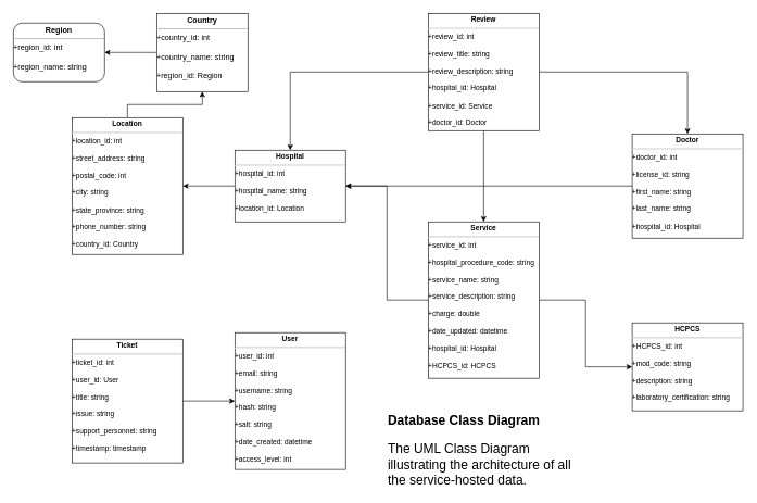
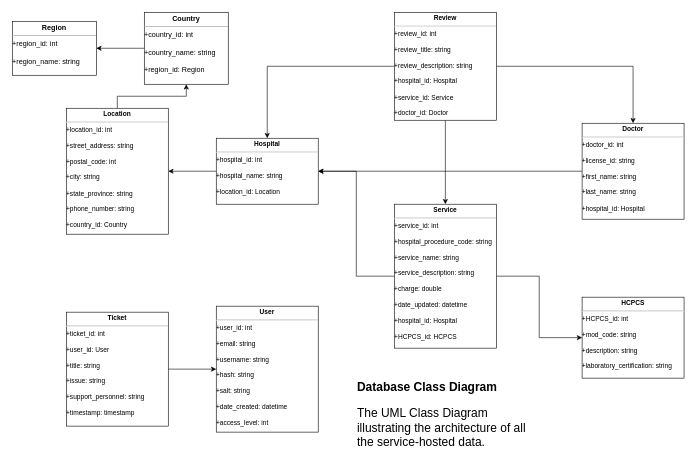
  <mxCell id="0" />
  <mxCell id="1" parent="0" />
- <mxCell id="2" value="&lt;p style=&quot;margin: 0px ; margin-top: 4px ; text-align: center&quot;&gt;&lt;b&gt;Region&lt;/b&gt;&lt;/p&gt;&lt;hr size=&quot;1&quot;&gt;&lt;div style=&quot;height: 2px&quot;&gt;+region_id: int&lt;br&gt;&lt;br&gt;+region_name: string&lt;/div&gt;&lt;div style=&quot;height: 2px&quot;&gt;&lt;br&gt;&lt;br&gt;&lt;/div&gt;&lt;div style=&quot;height: 2px&quot;&gt;&lt;br&gt;&lt;/div&gt;" style="verticalAlign=top;align=left;overflow=fill;fontSize=12;fontFamily=Helvetica;html=1;rounded=1;" vertex="1" parent="1"><mxGeometry x="20" y="35" width="140" height="90" as="geometry" /></mxCell>
+ <mxCell id="2" value="&lt;p style=&quot;margin: 0px ; margin-top: 4px ; text-align: center&quot;&gt;&lt;b&gt;Region&lt;/b&gt;&lt;/p&gt;&lt;hr size=&quot;1&quot;&gt;&lt;div style=&quot;height: 2px&quot;&gt;+region_id: int&lt;br&gt;&lt;br&gt;+region_name: string&lt;/div&gt;&lt;div style=&quot;height: 2px&quot;&gt;&lt;br&gt;&lt;br&gt;&lt;/div&gt;&lt;div style=&quot;height: 2px&quot;&gt;&lt;br&gt;&lt;/div&gt;" style="verticalAlign=top;align=left;overflow=fill;fontSize=12;fontFamily=Helvetica;html=1;" vertex="1" parent="1"><mxGeometry x="20" y="35" width="140" height="90" as="geometry" /></mxCell>
  <mxCell id="3" style="edgeStyle=orthogonalEdgeStyle;rounded=0;orthogonalLoop=1;jettySize=auto;html=1;" edge="1" parent="1" source="4" target="2"><mxGeometry relative="1" as="geometry" /></mxCell>
  <mxCell id="4" value="&lt;p style=&quot;margin: 0px ; margin-top: 4px ; text-align: center&quot;&gt;&lt;b&gt;Country&lt;/b&gt;&lt;/p&gt;&lt;hr size=&quot;1&quot;&gt;&lt;div style=&quot;height: 2px&quot;&gt;+country_id: int&lt;br&gt;&lt;br&gt;+country_name: string&lt;br&gt;&lt;br&gt;+region_id: Region&lt;/div&gt;&lt;div style=&quot;height: 2px&quot;&gt;&lt;br&gt;&lt;br&gt;&lt;/div&gt;&lt;div style=&quot;height: 2px&quot;&gt;&lt;br&gt;&lt;/div&gt;" style="verticalAlign=top;align=left;overflow=fill;fontSize=12;fontFamily=Helvetica;html=1;" vertex="1" parent="1"><mxGeometry x="240" width="140" height="120" as="geometry" y="20" /></mxCell>
  <mxCell id="5" style="edgeStyle=orthogonalEdgeStyle;rounded=0;orthogonalLoop=1;jettySize=auto;html=1;fontSize=11;" edge="1" parent="1" source="6" target="4"><mxGeometry relative="1" as="geometry" /></mxCell>
  <mxCell id="6" value="&lt;p style=&quot;margin: 4px 0px 0px ; text-align: center ; font-size: 11px&quot;&gt;&lt;b style=&quot;font-size: 11px&quot;&gt;Location&lt;/b&gt;&lt;/p&gt;&lt;hr style=&quot;font-size: 11px&quot;&gt;&lt;div style=&quot;height: 2px ; font-size: 11px&quot;&gt;+location_id: int&lt;br style=&quot;font-size: 11px&quot;&gt;&lt;br style=&quot;font-size: 11px&quot;&gt;+street_address: string&lt;br style=&quot;font-size: 11px&quot;&gt;&lt;br style=&quot;font-size: 11px&quot;&gt;+postal_code: int&lt;br style=&quot;font-size: 11px&quot;&gt;&lt;br style=&quot;font-size: 11px&quot;&gt;+city: string&lt;br&gt;&lt;br&gt;+state_province: string&lt;br&gt;&lt;br&gt;+phone_number: string&lt;br&gt;&lt;br&gt;+country_id: Country&lt;/div&gt;" style="verticalAlign=top;align=left;overflow=fill;fontSize=11;fontFamily=Helvetica;html=1;" vertex="1" parent="1"><mxGeometry x="110" y="180" width="170" height="210" as="geometry" /></mxCell>
  <mxCell id="7" style="edgeStyle=orthogonalEdgeStyle;rounded=0;orthogonalLoop=1;jettySize=auto;html=1;fontSize=11;" edge="1" parent="1" source="8" target="6"><mxGeometry relative="1" as="geometry" /></mxCell>
  <mxCell id="8" value="&lt;p style=&quot;margin: 4px 0px 0px ; text-align: center ; font-size: 11px&quot;&gt;&lt;b&gt;Hospital&lt;/b&gt;&lt;/p&gt;&lt;hr style=&quot;font-size: 11px&quot;&gt;&lt;div style=&quot;height: 2px ; font-size: 11px&quot;&gt;+hospital_id: int&lt;br style=&quot;font-size: 11px&quot;&gt;&lt;br style=&quot;font-size: 11px&quot;&gt;+hospital_name: string&lt;br style=&quot;font-size: 11px&quot;&gt;&lt;br style=&quot;font-size: 11px&quot;&gt;+location_id: Location&lt;br&gt;&lt;/div&gt;" style="verticalAlign=top;align=left;overflow=fill;fontSize=11;fontFamily=Helvetica;html=1;" vertex="1" parent="1"><mxGeometry x="360" y="230" width="170" height="110" as="geometry" /></mxCell>
  <mxCell id="9" style="edgeStyle=orthogonalEdgeStyle;rounded=0;orthogonalLoop=1;jettySize=auto;html=1;fontSize=11;" edge="1" parent="1" source="11" target="8"><mxGeometry relative="1" as="geometry" /></mxCell>
  <mxCell id="10" style="edgeStyle=orthogonalEdgeStyle;rounded=0;orthogonalLoop=1;jettySize=auto;html=1;fontSize=11;" edge="1" parent="1" source="11" target="21"><mxGeometry relative="1" as="geometry" /></mxCell>
  <mxCell id="11" value="&lt;p style=&quot;margin: 4px 0px 0px ; text-align: center ; font-size: 11px&quot;&gt;&lt;b&gt;Service&lt;/b&gt;&lt;/p&gt;&lt;hr style=&quot;font-size: 11px&quot;&gt;&lt;div style=&quot;height: 2px ; font-size: 11px&quot;&gt;+service_id: int&lt;br style=&quot;font-size: 11px&quot;&gt;&lt;br style=&quot;font-size: 11px&quot;&gt;+hospital_procedure_code: string&lt;br style=&quot;font-size: 11px&quot;&gt;&lt;br style=&quot;font-size: 11px&quot;&gt;+service_name: string&lt;br style=&quot;font-size: 11px&quot;&gt;&lt;br style=&quot;font-size: 11px&quot;&gt;+service_description: string&lt;br&gt;&lt;br&gt;+charge: double&lt;br&gt;&lt;br&gt;+date_updated: datetime&lt;br&gt;&lt;br&gt;+hospital_id: Hospital&lt;br&gt;&lt;br&gt;+HCPCS_id: HCPCS&lt;/div&gt;&lt;div style=&quot;height: 2px ; font-size: 11px&quot;&gt;&lt;br&gt;&lt;/div&gt;" style="verticalAlign=top;align=left;overflow=fill;fontSize=11;fontFamily=Helvetica;html=1;" vertex="1" parent="1"><mxGeometry x="657" y="340" width="170" height="240" as="geometry" /></mxCell>
  <mxCell id="12" style="edgeStyle=orthogonalEdgeStyle;rounded=0;orthogonalLoop=1;jettySize=auto;html=1;fontSize=11;" edge="1" parent="1" source="13" target="8"><mxGeometry relative="1" as="geometry" /></mxCell>
  <mxCell id="13" value="&lt;p style=&quot;margin: 4px 0px 0px ; text-align: center ; font-size: 11px&quot;&gt;&lt;b&gt;Doctor&lt;/b&gt;&lt;/p&gt;&lt;hr style=&quot;font-size: 11px&quot;&gt;&lt;div style=&quot;height: 2px ; font-size: 11px&quot;&gt;+doctor_id: int&lt;br style=&quot;font-size: 11px&quot;&gt;&lt;br style=&quot;font-size: 11px&quot;&gt;+license_id: string&lt;br style=&quot;font-size: 11px&quot;&gt;&lt;br style=&quot;font-size: 11px&quot;&gt;+first_name: string&lt;br style=&quot;font-size: 11px&quot;&gt;&lt;br style=&quot;font-size: 11px&quot;&gt;+last_name: string&lt;br&gt;&lt;br&gt;+hospital_id: Hospital&lt;br&gt;&lt;/div&gt;" style="verticalAlign=top;align=left;overflow=fill;fontSize=11;fontFamily=Helvetica;html=1;" vertex="1" parent="1"><mxGeometry x="970" y="205" width="170" height="160" as="geometry" /></mxCell>
  <mxCell id="14" style="edgeStyle=orthogonalEdgeStyle;rounded=0;orthogonalLoop=1;jettySize=auto;html=1;fontSize=11;" edge="1" parent="1" source="15" target="20"><mxGeometry relative="1" as="geometry" /></mxCell>
  <mxCell id="15" value="&lt;p style=&quot;margin: 4px 0px 0px ; text-align: center ; font-size: 11px&quot;&gt;&lt;b style=&quot;font-size: 11px&quot;&gt;Ticket&lt;/b&gt;&lt;/p&gt;&lt;hr style=&quot;font-size: 11px&quot;&gt;&lt;div style=&quot;height: 2px ; font-size: 11px&quot;&gt;+ticket_id: int&lt;br style=&quot;font-size: 11px&quot;&gt;&lt;br style=&quot;font-size: 11px&quot;&gt;+user_id: User&lt;br style=&quot;font-size: 11px&quot;&gt;&lt;br style=&quot;font-size: 11px&quot;&gt;+title: string&lt;br style=&quot;font-size: 11px&quot;&gt;&lt;br style=&quot;font-size: 11px&quot;&gt;+issue: string&lt;br&gt;&lt;br&gt;+support_personnel: string&lt;br&gt;&lt;br&gt;+timestamp: timestamp&lt;br&gt;&lt;/div&gt;" style="verticalAlign=top;align=left;overflow=fill;fontSize=11;fontFamily=Helvetica;html=1;" vertex="1" parent="1"><mxGeometry x="110" y="520" width="170" height="190" as="geometry" /></mxCell>
  <mxCell id="16" style="edgeStyle=orthogonalEdgeStyle;rounded=0;orthogonalLoop=1;jettySize=auto;html=1;fontSize=11;" edge="1" parent="1" source="19" target="13"><mxGeometry relative="1" as="geometry" /></mxCell>
  <mxCell id="17" style="edgeStyle=orthogonalEdgeStyle;rounded=0;orthogonalLoop=1;jettySize=auto;html=1;fontSize=11;" edge="1" parent="1" source="19" target="8"><mxGeometry relative="1" as="geometry" /></mxCell>
  <mxCell id="18" style="edgeStyle=orthogonalEdgeStyle;rounded=0;orthogonalLoop=1;jettySize=auto;html=1;fontSize=11;" edge="1" parent="1" source="19" target="11"><mxGeometry relative="1" as="geometry" /></mxCell>
  <mxCell id="19" value="&lt;p style=&quot;margin: 4px 0px 0px ; text-align: center ; font-size: 11px&quot;&gt;&lt;b&gt;Review&lt;/b&gt;&lt;/p&gt;&lt;hr style=&quot;font-size: 11px&quot;&gt;&lt;div style=&quot;height: 2px ; font-size: 11px&quot;&gt;+review_id: int&lt;br style=&quot;font-size: 11px&quot;&gt;&lt;br style=&quot;font-size: 11px&quot;&gt;+review_title: string&lt;br style=&quot;font-size: 11px&quot;&gt;&lt;br style=&quot;font-size: 11px&quot;&gt;+review_description: string&lt;br&gt;&lt;br&gt;+hospital_id: Hospital&lt;br&gt;&lt;br&gt;+service_id: Service&lt;br&gt;&lt;br&gt;+doctor_id: Doctor&lt;/div&gt;&lt;div style=&quot;height: 2px ; font-size: 11px&quot;&gt;&lt;br&gt;&lt;/div&gt;" style="verticalAlign=top;align=left;overflow=fill;fontSize=11;fontFamily=Helvetica;html=1;" vertex="1" parent="1"><mxGeometry x="657" width="170" height="180" as="geometry" y="20" /></mxCell>
  <mxCell id="20" value="&lt;p style=&quot;margin: 4px 0px 0px ; text-align: center ; font-size: 11px&quot;&gt;&lt;b style=&quot;font-size: 11px&quot;&gt;User&lt;/b&gt;&lt;/p&gt;&lt;hr style=&quot;font-size: 11px&quot;&gt;&lt;div style=&quot;height: 2px ; font-size: 11px&quot;&gt;+user_id: int&lt;br style=&quot;font-size: 11px&quot;&gt;&lt;br style=&quot;font-size: 11px&quot;&gt;+email: string&lt;br style=&quot;font-size: 11px&quot;&gt;&lt;br style=&quot;font-size: 11px&quot;&gt;+username: string&lt;br style=&quot;font-size: 11px&quot;&gt;&lt;br style=&quot;font-size: 11px&quot;&gt;+hash: string&lt;br&gt;&lt;br&gt;+salt: string&lt;br&gt;&lt;br&gt;+date_created: datetime&lt;br&gt;&lt;br&gt;+access_level: int&lt;/div&gt;" style="verticalAlign=top;align=left;overflow=fill;fontSize=11;fontFamily=Helvetica;html=1;" vertex="1" parent="1"><mxGeometry x="360" y="510" width="170" height="210" as="geometry" /></mxCell>
  <mxCell id="21" value="&lt;p style=&quot;margin: 4px 0px 0px ; text-align: center ; font-size: 11px&quot;&gt;&lt;b&gt;HCPCS&lt;/b&gt;&lt;/p&gt;&lt;hr style=&quot;font-size: 11px&quot;&gt;&lt;div style=&quot;height: 2px ; font-size: 11px&quot;&gt;+HCPCS_id: int&lt;br style=&quot;font-size: 11px&quot;&gt;&lt;br style=&quot;font-size: 11px&quot;&gt;+mod_code: string&lt;br style=&quot;font-size: 11px&quot;&gt;&lt;br style=&quot;font-size: 11px&quot;&gt;+description: string&lt;br style=&quot;font-size: 11px&quot;&gt;&lt;br style=&quot;font-size: 11px&quot;&gt;+laboratory_certification: string&lt;br&gt;&lt;/div&gt;&lt;div style=&quot;height: 2px ; font-size: 11px&quot;&gt;&lt;br&gt;&lt;/div&gt;" style="verticalAlign=top;align=left;overflow=fill;fontSize=11;fontFamily=Helvetica;html=1;" vertex="1" parent="1"><mxGeometry x="970" y="495" width="170" height="135" as="geometry" /></mxCell>
  <mxCell id="22" value="&lt;h1 style=&quot;font-size: 20px&quot;&gt;Database Class Diagram&lt;/h1&gt;&lt;p style=&quot;font-size: 20px&quot;&gt;The UML Class Diagram illustrating the architecture of all the service-hosted data.&lt;/p&gt;" style="text;html=1;strokeColor=none;fillColor=none;spacing=5;spacingTop=-20;whiteSpace=wrap;overflow=hidden;rounded=0;fontSize=20;" vertex="1" parent="1"><mxGeometry x="590" y="630" width="320" height="120" as="geometry" /></mxCell>
